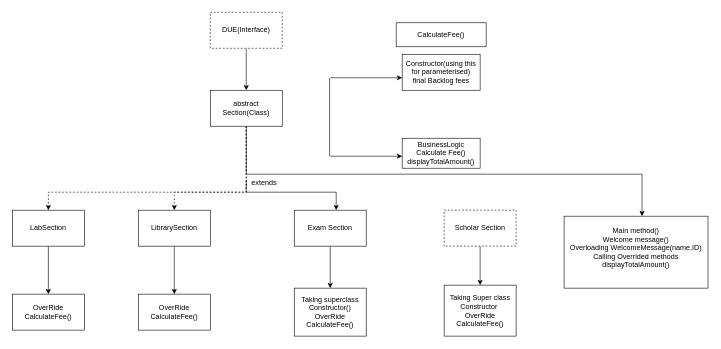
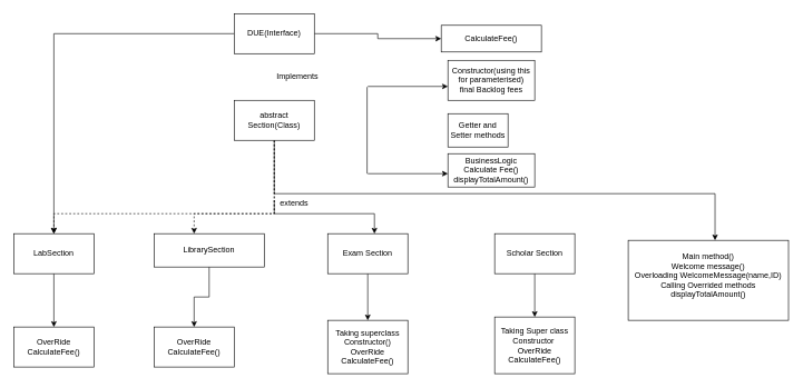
  <mxCell id="0" />
  <mxCell id="1" parent="0" />
- <mxCell id="2" value="" style="edgeStyle=orthogonalEdgeStyle;rounded=0;orthogonalLoop=1;jettySize=auto;html=1;" edge="1" parent="1" source="4" target="9"><mxGeometry relative="1" as="geometry" /></mxCell>
- <mxCell id="4" value="DUE(Interface)" style="rounded=0;whiteSpace=wrap;html=1;dashed=1;" vertex="1" parent="1"><mxGeometry x="350" y="20" width="120" height="60" as="geometry" /></mxCell>
+ <mxCell id="2" value="" style="edgeStyle=orthogonalEdgeStyle;rounded=0;orthogonalLoop=1;jettySize=auto;html=1;" edge="1" parent="1" source="4" target="11"><mxGeometry relative="1" as="geometry" /></mxCell>
+ <mxCell id="3" value="" style="edgeStyle=orthogonalEdgeStyle;rounded=0;orthogonalLoop=1;jettySize=auto;html=1;" edge="1" parent="1" source="4" target="21"><mxGeometry relative="1" as="geometry" /></mxCell>
+ <mxCell id="4" value="DUE(Interface)" style="rounded=0;whiteSpace=wrap;html=1;" vertex="1" parent="1"><mxGeometry x="350" y="20" width="120" height="60" as="geometry" /></mxCell>
  <mxCell id="5" value="" style="edgeStyle=orthogonalEdgeStyle;rounded=0;orthogonalLoop=1;jettySize=auto;html=1;dashed=1;" edge="1" parent="1" source="9" target="11"><mxGeometry relative="1" as="geometry"><Array as="points"><mxPoint x="410" y="320" /><mxPoint x="80" y="320" /></Array></mxGeometry></mxCell>
  <mxCell id="6" value="" style="edgeStyle=orthogonalEdgeStyle;rounded=0;orthogonalLoop=1;jettySize=auto;html=1;dashed=1;" edge="1" parent="1" source="9" target="13"><mxGeometry relative="1" as="geometry"><Array as="points"><mxPoint x="410" y="320" /><mxPoint x="290" y="320" /></Array></mxGeometry></mxCell>
  <mxCell id="7" value="" style="edgeStyle=orthogonalEdgeStyle;rounded=0;orthogonalLoop=1;jettySize=auto;html=1;" edge="1" parent="1"><mxGeometry relative="1" as="geometry"><mxPoint x="410" y="300" as="sourcePoint" /><mxPoint x="560" y="350" as="targetPoint" /><Array as="points"><mxPoint x="410" y="320" /><mxPoint x="560" y="320" /></Array></mxGeometry></mxCell>
  <mxCell id="8" value="" style="edgeStyle=orthogonalEdgeStyle;rounded=0;orthogonalLoop=1;jettySize=auto;html=1;" edge="1" parent="1" source="9" target="26"><mxGeometry relative="1" as="geometry"><Array as="points"><mxPoint x="410" y="290" /><mxPoint x="1070" y="290" /></Array></mxGeometry></mxCell>
  <mxCell id="9" value="abstract Section(Class)" style="rounded=0;whiteSpace=wrap;html=1;" vertex="1" parent="1"><mxGeometry x="350" y="150" width="120" height="60" as="geometry" /></mxCell>
  <mxCell id="10" value="" style="edgeStyle=orthogonalEdgeStyle;rounded=0;orthogonalLoop=1;jettySize=auto;html=1;" edge="1" parent="1" source="11" target="22"><mxGeometry relative="1" as="geometry" /></mxCell>
  <mxCell id="11" value="LabSection" style="rounded=0;whiteSpace=wrap;html=1;" vertex="1" parent="1"><mxGeometry x="20" y="350" width="120" height="60" as="geometry" /></mxCell>
  <mxCell id="12" value="" style="edgeStyle=orthogonalEdgeStyle;rounded=0;orthogonalLoop=1;jettySize=auto;html=1;" edge="1" parent="1" source="13" target="23"><mxGeometry relative="1" as="geometry" /></mxCell>
- <mxCell id="13" value="LibrarySection" style="rounded=0;whiteSpace=wrap;html=1;" vertex="1" parent="1"><mxGeometry x="230" y="350" width="120" height="60" as="geometry" /></mxCell>
+ <mxCell id="13" value="LibrarySection" style="rounded=0;whiteSpace=wrap;html=1;" vertex="1" parent="1"><mxGeometry x="230" y="350" width="165" height="50" as="geometry" /></mxCell>
  <mxCell id="14" value="" style="edgeStyle=orthogonalEdgeStyle;rounded=0;orthogonalLoop=1;jettySize=auto;html=1;" edge="1" parent="1" source="15" target="24"><mxGeometry relative="1" as="geometry" /></mxCell>
  <mxCell id="15" value="Exam Section" style="whiteSpace=wrap;html=1;rounded=0;" vertex="1" parent="1"><mxGeometry x="490" y="350" width="120" height="60" as="geometry" /></mxCell>
  <mxCell id="16" value="" style="edgeStyle=orthogonalEdgeStyle;rounded=0;orthogonalLoop=1;jettySize=auto;html=1;" edge="1" parent="1" source="17" target="25"><mxGeometry relative="1" as="geometry" /></mxCell>
- <mxCell id="17" value="Scholar Section" style="rounded=0;whiteSpace=wrap;html=1;dashed=1;" vertex="1" parent="1"><mxGeometry x="740" y="350" width="120" height="60" as="geometry" /></mxCell>
+ <mxCell id="17" value="Scholar Section" style="rounded=0;whiteSpace=wrap;html=1;" vertex="1" parent="1"><mxGeometry x="740" y="350" width="120" height="60" as="geometry" /></mxCell>
  <mxCell id="18" value="Constructor(using this for parameterised)&lt;div&gt;&lt;div&gt;final Backlog fees&lt;/div&gt;&lt;/div&gt;" style="whiteSpace=wrap;html=1;rounded=0;" vertex="1" parent="1"><mxGeometry x="670" y="90" width="130" height="60" as="geometry" /></mxCell>
+ <mxCell id="19" value="Getter and Setter methods" style="whiteSpace=wrap;html=1;rounded=0;" vertex="1" parent="1"><mxGeometry x="670" y="170" width="90" height="50" as="geometry" /></mxCell>
  <mxCell id="20" value="BusinessLogic&lt;div&gt;Calculate Fee()&lt;/div&gt;&lt;div&gt;displayTotalAmount()&lt;/div&gt;" style="whiteSpace=wrap;html=1;rounded=0;" vertex="1" parent="1"><mxGeometry x="670" y="230" width="130" height="50" as="geometry" /></mxCell>
  <mxCell id="21" value="CalculateFee()" style="whiteSpace=wrap;html=1;rounded=0;" vertex="1" parent="1"><mxGeometry x="660" y="37.5" width="150" height="40" as="geometry" /></mxCell>
  <mxCell id="22" value="OverRide CalculateFee()" style="rounded=0;whiteSpace=wrap;html=1;" vertex="1" parent="1"><mxGeometry x="20" y="490" width="120" height="60" as="geometry" /></mxCell>
  <mxCell id="23" value="OverRide CalculateFee()" style="whiteSpace=wrap;html=1;rounded=0;" vertex="1" parent="1"><mxGeometry x="230" y="490" width="120" height="60" as="geometry" /></mxCell>
  <mxCell id="24" value="Taking superclass Constructor()&lt;div&gt;OverRide CalculateFee()&lt;/div&gt;" style="whiteSpace=wrap;html=1;rounded=0;" vertex="1" parent="1"><mxGeometry x="490" y="480" width="120" height="80" as="geometry" /></mxCell>
  <mxCell id="25" value="Taking Super class Constructor&amp;nbsp;&lt;div&gt;OverRide CalculateFee()&lt;/div&gt;" style="whiteSpace=wrap;html=1;rounded=0;" vertex="1" parent="1"><mxGeometry x="740" y="475" width="120" height="85" as="geometry" /></mxCell>
  <mxCell id="26" value="Main method()&lt;div&gt;Welcome message()&lt;/div&gt;&lt;div&gt;Overloading WelcomeMessage(name,ID)&lt;/div&gt;&lt;div&gt;Calling Overrided methods&lt;/div&gt;&lt;div&gt;displayTotalAmount()&lt;/div&gt;&lt;div&gt;&lt;br&gt;&lt;/div&gt;" style="whiteSpace=wrap;html=1;rounded=0;" vertex="1" parent="1"><mxGeometry x="940" y="360" width="240" height="120" as="geometry" /></mxCell>
  <mxCell id="27" value="" style="endArrow=none;html=1;rounded=0;" edge="1" parent="1"><mxGeometry width="50" height="50" relative="1" as="geometry"><mxPoint x="549" y="260" as="sourcePoint" /><mxPoint x="549" y="130" as="targetPoint" /></mxGeometry></mxCell>
  <mxCell id="28" value="" style="endArrow=classic;html=1;rounded=0;" edge="1" parent="1"><mxGeometry width="50" height="50" relative="1" as="geometry"><mxPoint x="550" y="260" as="sourcePoint" /><mxPoint x="670" y="260" as="targetPoint" /></mxGeometry></mxCell>
  <mxCell id="29" value="" style="endArrow=classic;html=1;rounded=0;" edge="1" parent="1"><mxGeometry width="50" height="50" relative="1" as="geometry"><mxPoint x="550" y="129.17" as="sourcePoint" /><mxPoint x="670" y="129.17" as="targetPoint" /></mxGeometry></mxCell>
+ <mxCell id="30" value="Implements" style="text;html=1;align=center;verticalAlign=middle;whiteSpace=wrap;rounded=0;" vertex="1" parent="1"><mxGeometry x="415" y="100" width="60" height="30" as="geometry" /></mxCell>
  <mxCell id="31" value="extends" style="text;html=1;align=center;verticalAlign=middle;whiteSpace=wrap;rounded=0;" vertex="1" parent="1"><mxGeometry x="410" y="290" width="60" height="30" as="geometry" /></mxCell>
